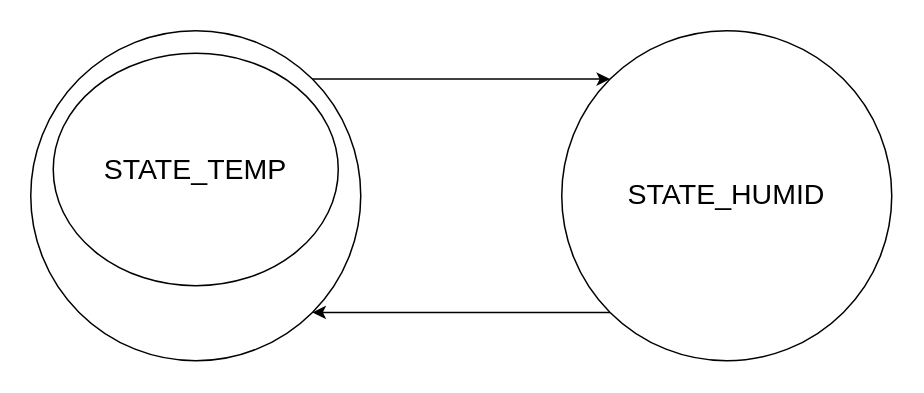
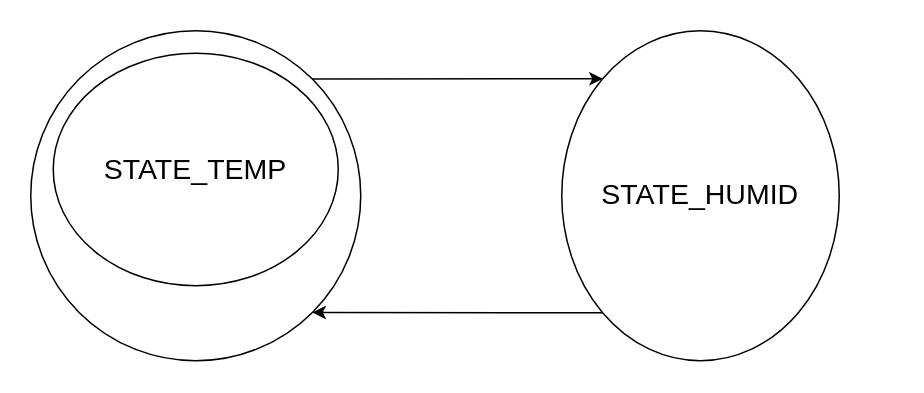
  <mxCell id="0" />
  <mxCell id="1" parent="0" />
  <mxCell id="2" style="edgeStyle=orthogonalEdgeStyle;curved=1;rounded=0;orthogonalLoop=1;jettySize=auto;html=1;exitX=1;exitY=0;exitDx=0;exitDy=0;entryX=0;entryY=0;entryDx=0;entryDy=0;fontSize=19;" edge="1" parent="1" source="3" target="6"><mxGeometry relative="1" as="geometry" /></mxCell>
  <mxCell id="3" value="&lt;br&gt;" style="ellipse;whiteSpace=wrap;html=1;aspect=fixed;" vertex="1" parent="1"><mxGeometry x="20" y="20" width="220" height="220" as="geometry" /></mxCell>
  <mxCell id="4" value="&lt;font style=&quot;font-size: 19px&quot;&gt;STATE_TEMP&lt;/font&gt;" style="ellipse;whiteSpace=wrap;html=1;aspect=fixed;" vertex="1" parent="1"><mxGeometry x="35" y="35" width="190" height="155" as="geometry" /></mxCell>
  <mxCell id="5" style="edgeStyle=orthogonalEdgeStyle;curved=1;rounded=0;orthogonalLoop=1;jettySize=auto;html=1;exitX=0;exitY=1;exitDx=0;exitDy=0;entryX=1;entryY=1;entryDx=0;entryDy=0;fontSize=19;" edge="1" parent="1" source="6" target="3"><mxGeometry relative="1" as="geometry" /></mxCell>
- <mxCell id="6" value="&lt;font style=&quot;font-size: 19px&quot;&gt;STATE_HUMID&lt;/font&gt;" style="ellipse;whiteSpace=wrap;html=1;aspect=fixed;" vertex="1" parent="1"><mxGeometry x="374" y="20" width="220" height="220" as="geometry" /></mxCell>
+ <mxCell id="6" value="&lt;font style=&quot;font-size: 19px&quot;&gt;STATE_HUMID&lt;/font&gt;" style="ellipse;whiteSpace=wrap;html=1;aspect=fixed;" vertex="1" parent="1"><mxGeometry x="374" y="20" width="185" height="220" as="geometry" /></mxCell>
